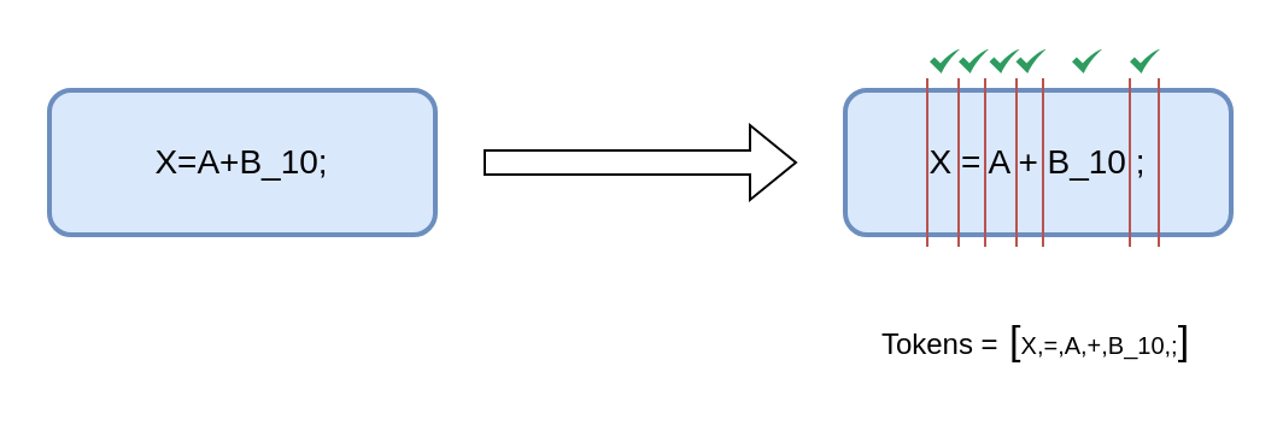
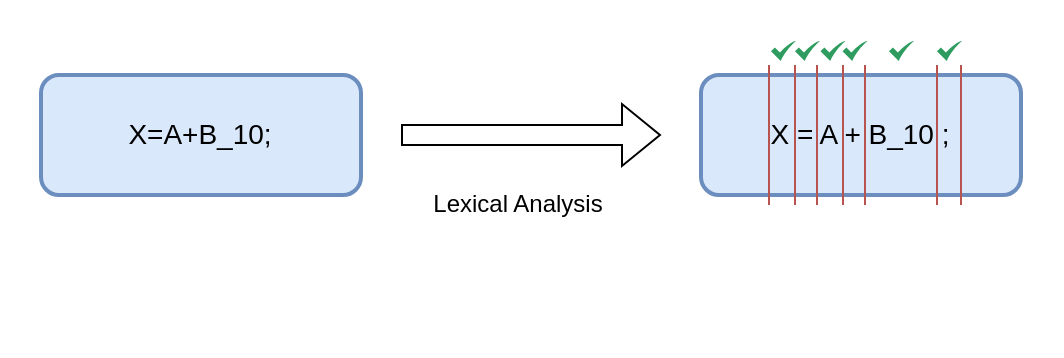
  <mxCell id="0" />
  <mxCell id="1" parent="0" />
  <mxCell id="2" value="" style="rounded=1;whiteSpace=wrap;html=1;fillColor=#dae8fc;strokeWidth=2;strokeColor=#6c8ebf;" vertex="1" parent="1"><mxGeometry x="20" y="37" width="160" height="60" as="geometry" /></mxCell>
  <mxCell id="3" value="" style="shape=flexArrow;endArrow=classic;html=1;rounded=0;" edge="1" parent="1"><mxGeometry width="50" height="50" relative="1" as="geometry"><mxPoint x="200" y="67" as="sourcePoint" /><mxPoint x="330" y="67" as="targetPoint" /></mxGeometry></mxCell>
  <mxCell id="4" value="&lt;font style=&quot;font-size: 14px;&quot;&gt;X=A+B_10;&lt;/font&gt;" style="text;html=1;align=center;verticalAlign=middle;whiteSpace=wrap;rounded=0;" vertex="1" parent="1"><mxGeometry x="45" y="52" width="110" height="30" as="geometry" /></mxCell>
  <mxCell id="5" value="" style="rounded=1;whiteSpace=wrap;html=1;fillColor=#dae8fc;strokeWidth=2;strokeColor=#6c8ebf;connectable=0;allowArrows=0;" vertex="1" parent="1"><mxGeometry x="350" y="37" width="160" height="60" as="geometry" /></mxCell>
  <mxCell id="6" value="&lt;font style=&quot;font-size: 14px;&quot;&gt;X = A + B_10 ;&lt;/font&gt;" style="text;html=1;align=center;verticalAlign=middle;whiteSpace=wrap;rounded=0;connectable=0;allowArrows=0;" vertex="1" parent="1"><mxGeometry x="375" y="52" width="110" height="30" as="geometry" /></mxCell>
  <mxCell id="7" value="" style="endArrow=none;html=1;rounded=0;fillColor=#f8cecc;strokeColor=#b85450;" edge="1" parent="1"><mxGeometry width="50" height="50" relative="1" as="geometry"><mxPoint x="397" y="102" as="sourcePoint" /><mxPoint x="397" y="32" as="targetPoint" /></mxGeometry></mxCell>
  <mxCell id="8" value="" style="endArrow=none;html=1;rounded=0;fillColor=#f8cecc;strokeColor=#b85450;" edge="1" parent="1"><mxGeometry width="50" height="50" relative="1" as="geometry"><mxPoint x="408" y="102" as="sourcePoint" /><mxPoint x="408" y="32" as="targetPoint" /></mxGeometry></mxCell>
  <mxCell id="9" value="" style="endArrow=none;html=1;rounded=0;fillColor=#f8cecc;strokeColor=#b85450;" edge="1" parent="1"><mxGeometry width="50" height="50" relative="1" as="geometry"><mxPoint x="421" y="102" as="sourcePoint" /><mxPoint x="421" y="32" as="targetPoint" /></mxGeometry></mxCell>
  <mxCell id="10" value="" style="endArrow=none;html=1;rounded=0;fillColor=#f8cecc;strokeColor=#b85450;" edge="1" parent="1"><mxGeometry width="50" height="50" relative="1" as="geometry"><mxPoint x="432" y="102" as="sourcePoint" /><mxPoint x="432" y="32" as="targetPoint" /></mxGeometry></mxCell>
  <mxCell id="11" value="" style="endArrow=none;html=1;rounded=0;fillColor=#f8cecc;strokeColor=#b85450;" edge="1" parent="1"><mxGeometry width="50" height="50" relative="1" as="geometry"><mxPoint x="468" y="102" as="sourcePoint" /><mxPoint x="468" y="32" as="targetPoint" /></mxGeometry></mxCell>
  <mxCell id="12" value="" style="endArrow=none;html=1;rounded=0;fillColor=#f8cecc;strokeColor=#b85450;" edge="1" parent="1"><mxGeometry width="50" height="50" relative="1" as="geometry"><mxPoint x="480" y="102" as="sourcePoint" /><mxPoint x="480" y="32" as="targetPoint" /></mxGeometry></mxCell>
  <mxCell id="13" value="" style="sketch=0;html=1;aspect=fixed;strokeColor=none;shadow=0;align=center;fillColor=#2D9C5E;verticalAlign=top;labelPosition=center;verticalLabelPosition=bottom;shape=mxgraph.gcp2.check" vertex="1" parent="1"><mxGeometry x="385" y="20" width="12.5" height="10" as="geometry" /></mxCell>
  <mxCell id="14" value="" style="endArrow=none;html=1;rounded=0;fillColor=#f8cecc;strokeColor=#b85450;" edge="1" parent="1"><mxGeometry width="50" height="50" relative="1" as="geometry"><mxPoint x="384" y="102" as="sourcePoint" /><mxPoint x="384" y="32" as="targetPoint" /></mxGeometry></mxCell>
  <mxCell id="15" value="" style="sketch=0;html=1;aspect=fixed;strokeColor=none;shadow=0;align=center;fillColor=#2D9C5E;verticalAlign=top;labelPosition=center;verticalLabelPosition=bottom;shape=mxgraph.gcp2.check" vertex="1" parent="1"><mxGeometry x="468" y="20" width="12.5" height="10" as="geometry" /></mxCell>
  <mxCell id="16" value="" style="sketch=0;html=1;aspect=fixed;strokeColor=none;shadow=0;align=center;fillColor=#2D9C5E;verticalAlign=top;labelPosition=center;verticalLabelPosition=bottom;shape=mxgraph.gcp2.check" vertex="1" parent="1"><mxGeometry x="444" y="20" width="12.5" height="10" as="geometry" /></mxCell>
  <mxCell id="17" value="" style="sketch=0;html=1;aspect=fixed;strokeColor=none;shadow=0;align=center;fillColor=#2D9C5E;verticalAlign=top;labelPosition=center;verticalLabelPosition=bottom;shape=mxgraph.gcp2.check" vertex="1" parent="1"><mxGeometry x="420.75" y="20" width="12.5" height="10" as="geometry" /></mxCell>
  <mxCell id="18" value="" style="sketch=0;html=1;aspect=fixed;strokeColor=none;shadow=0;align=center;fillColor=#2D9C5E;verticalAlign=top;labelPosition=center;verticalLabelPosition=bottom;shape=mxgraph.gcp2.check" vertex="1" parent="1"><mxGeometry x="397" y="20" width="12.5" height="10" as="geometry" /></mxCell>
  <mxCell id="19" value="" style="sketch=0;html=1;aspect=fixed;strokeColor=none;shadow=0;align=center;fillColor=#2D9C5E;verticalAlign=top;labelPosition=center;verticalLabelPosition=bottom;shape=mxgraph.gcp2.check" vertex="1" parent="1"><mxGeometry x="409.75" y="20" width="12.5" height="10" as="geometry" /></mxCell>
- <mxCell id="21" value="&amp;nbsp; Tokens =&lt;font style=&quot;font-size: 17px;&quot;&gt; [&lt;/font&gt;&lt;font size=&quot;1&quot; style=&quot;&quot;&gt;X,=,A,+,B_10,;&lt;/font&gt;&lt;font style=&quot;font-size: 17px;&quot;&gt;]&lt;/font&gt;" style="text;html=1;align=left;verticalAlign=middle;whiteSpace=wrap;rounded=0;" vertex="1" parent="1"><mxGeometry x="357" y="127" width="140" height="30" as="geometry" /></mxCell>
+ <mxCell id="20" value="Lexical Analysis" style="text;html=1;align=center;verticalAlign=middle;whiteSpace=wrap;rounded=0;" vertex="1" parent="1"><mxGeometry x="209" y="87" width="100" height="30" as="geometry" /></mxCell>
